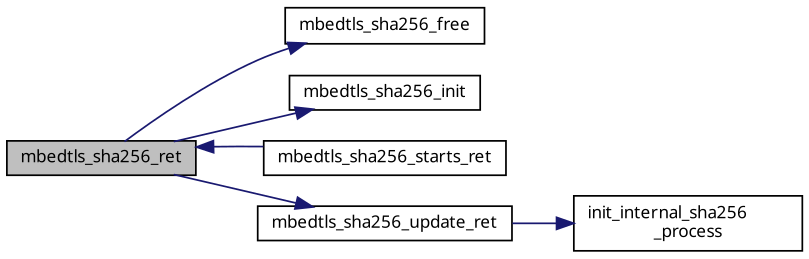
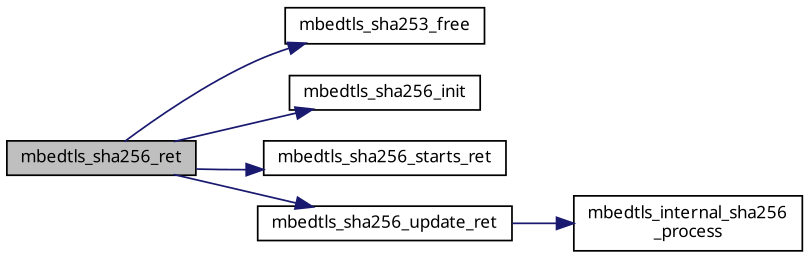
  digraph {
    fontname="Noto Sans"
    rankdir=LR
    node [color=black fillcolor=white fontname="Noto Sans" fontsize=10 shape=record style=filled]
    edge [color=midnightblue fontname="Noto Sans" fontsize=10 labelfontname=Helvetica labelfontsize=10 style=solid]
    n1 [fillcolor=grey75 fontcolor=black height=0.2 label=mbedtls_sha256_ret width=0.4]
-   n2 [height=0.2 label=mbedtls_sha256_free width=0.4]
+   n2 [height=0.2 label=mbedtls_sha253_free width=0.4]
    n3 [height=0.2 label=mbedtls_sha256_init width=0.4]
    n4 [height=0.2 label=mbedtls_sha256_starts_ret width=0.4]
    n5 [height=0.2 label=mbedtls_sha256_update_ret width=0.4]
-   n6 [height=0.2 label="init_internal_sha256\l_process" width=0.4]
+   n6 [height=0.2 label="mbedtls_internal_sha256\l_process" width=0.4]
    n1 -> n2
    n1 -> n3
-   n4 -> n1
+   n1 -> n4
    n1 -> n5
    n5 -> n6
  }
